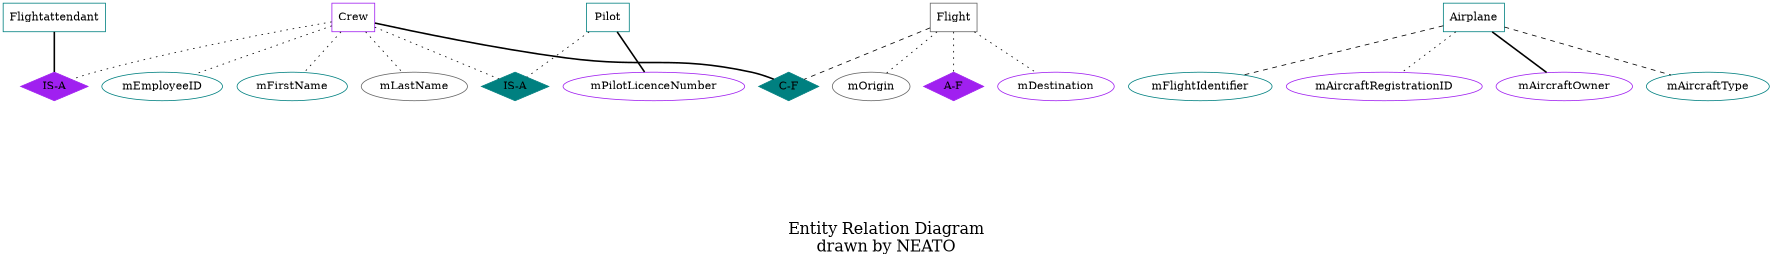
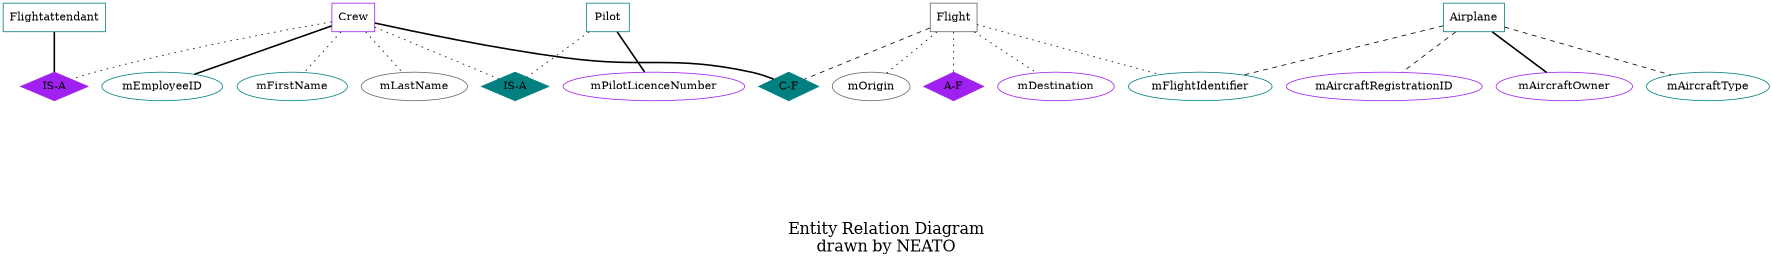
  graph {
    fontsize=20
    label="\n\nEntity Relation Diagram\ndrawn by NEATO"
    node [color=teal shape=ellipse]
    edge [style=dotted]
    n1 [label="IS-A" shape=diamond style=filled]
    n2 [color=purple label="IS-A" shape=diamond style=filled]
    Airplane [shape=box]
    Crew [color=purple shape=box]
    Flight [color=gray40 shape=box]
    Pilot [shape=box]
    Flightattendant [shape=box]
    mAircraftRegistrationID [color=purple]
    mAircraftOwner [color=purple]
    mAircraftType
    mFlightIdentifier
    mEmployeeID
    mFirstName
    mLastName [color=gray40]
    "C-F" [shape=diamond style=filled]
    "A-F" [color=purple shape=diamond style=filled]
    mDestination [color=purple]
    mOrigin [color=gray40]
    mPilotLicenceNumber [color=purple]
    subgraph sub_1 {
      n1
      n2
    }
    subgraph sub_2 {
      rank=1
      Airplane
      Crew
      Flight
    }
    subgraph sub_3 {
      rank=2
      Pilot
      Flightattendant
    }
-   Airplane -- mAircraftRegistrationID
+   Airplane -- mAircraftRegistrationID [style=dashed]
    Airplane -- mAircraftOwner [style=bold]
    Airplane -- mAircraftType [style=dashed]
    Airplane -- mFlightIdentifier [style=dashed]
    Crew -- n1
    Crew -- n2
-   Crew -- mEmployeeID
+   Crew -- mEmployeeID [style=bold]
    Crew -- mFirstName
    Crew -- mLastName
    Crew -- "C-F" [style=bold]
+   Flight -- mFlightIdentifier
    Flight -- "C-F" [style=dashed]
    Flight -- "A-F"
    Flight -- mDestination
    Flight -- mOrigin
    Pilot -- n1 [label=" "]
    Pilot -- mPilotLicenceNumber [style=bold]
    Flightattendant -- n2 [label=" " style=bold]
  }
